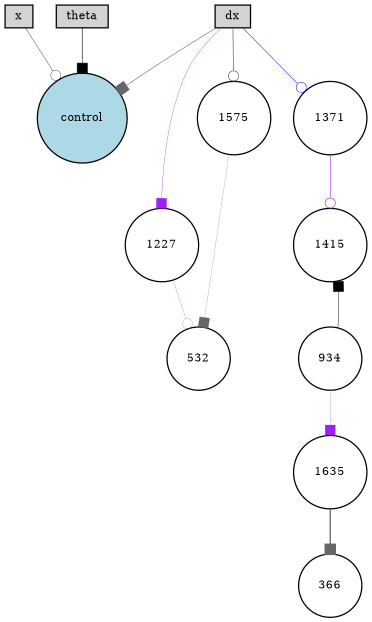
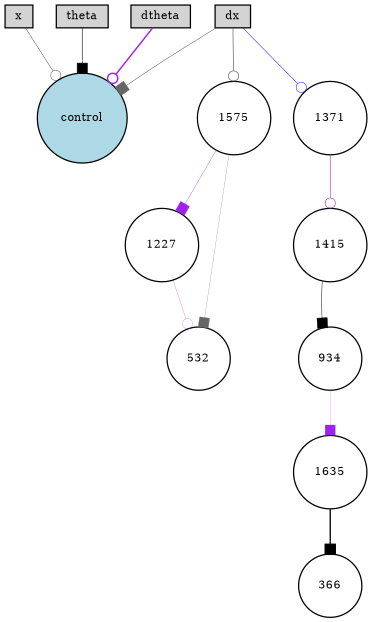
  digraph {
    node [fillcolor=white fontsize=9 shape=circle style=filled]
    edge [arrowhead=box color=purple style=bold]
    x [fillcolor=lightgray height=0.2 shape=box width=0.2]
    control [fillcolor=lightblue height=0.2 width=0.2]
    dx [fillcolor=lightgray height=0.2 shape=box width=0.2]
    n4 [height=0.2 label=1575 width=0.2]
    1227 [height=0.2 width=0.2]
    1371 [height=0.2 width=0.2]
    532 [height=0.2 width=0.2]
    1415 [height=0.2 width=0.2]
    theta [fillcolor=lightgray height=0.2 shape=box width=0.2]
+   dtheta [fillcolor=lightgray height=0.2 shape=box width=0.2]
    n11 [height=0.2 label=934 width=0.2]
    1635 [height=0.2 width=0.2]
    366 [height=0.2 width=0.2]
    x -> control [arrowhead=odot color=black penwidth=0.2613772578350895]
    dx -> control [color=gray40 penwidth=0.4419930333974921]
    dx -> n4 [arrowhead=odot color=gray40 penwidth=0.5631476378235563]
-   dx -> 1227 [penwidth=0.24847682837935423 style=solid]
+   n4 -> 1227 [penwidth=0.24847682837935423 style=solid]
    dx -> 1371 [arrowhead=odot color=blue penwidth=0.37330240918892377]
    n4 -> 532 [color=gray40 penwidth=0.1815868722900834 style=solid]
    1227 -> 532 [arrowhead=odot penwidth=0.16733598069347655 style=solid]
    1371 -> 1415 [arrowhead=odot penwidth=0.47775596256376385 style=solid]
-   n11 -> 1415 [color=black penwidth=0.3724554086445272 style=solid]
+   1415 -> n11 [color=black penwidth=0.3724554086445272 style=solid]
    theta -> control [color=black penwidth=0.4644590628874582 style=solid]
+   dtheta -> control [arrowhead=odot penwidth=1.132280268095886]
    n11 -> 1635 [penwidth=0.14926185690563853]
-   1635 -> 366 [color=gray40 penwidth=1.0461927489654301]
+   1635 -> 366 [color=black penwidth=1.0461927489654301]
  }
